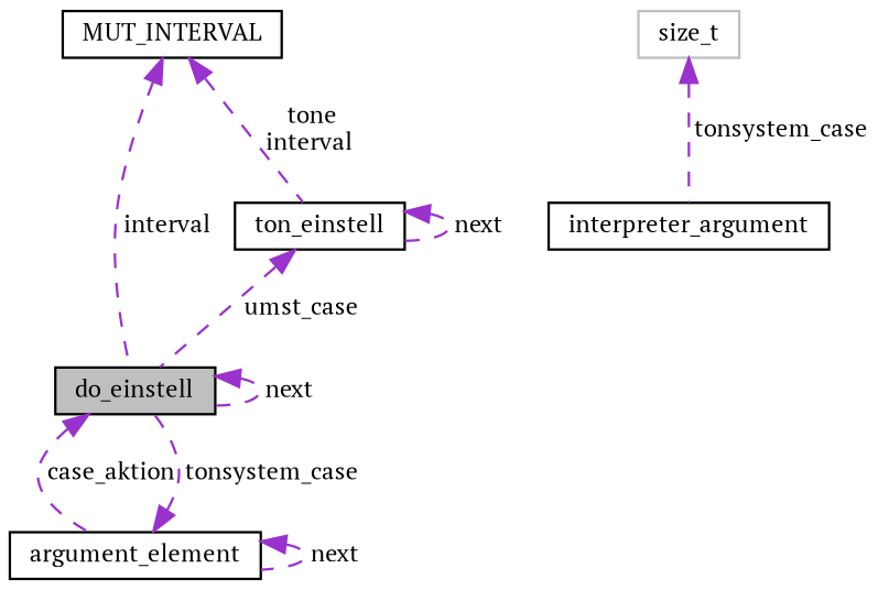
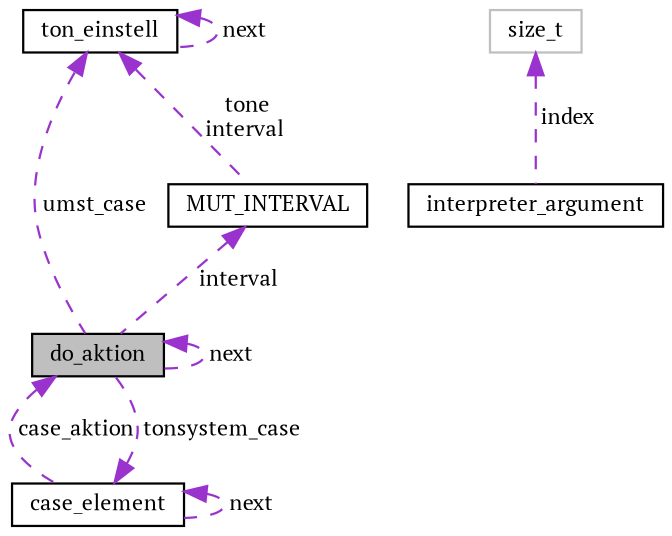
  digraph {
    fontname="PT Serif"
    node [color=black fillcolor=white fontname="PT Serif" fontsize=10 shape=record style=filled]
    edge [color=darkorchid3 dir=back fontname="PT Serif" fontsize=10 labelfontname=Sans labelfontsize=10 style=dashed]
-   n1 [fillcolor=grey75 fontcolor=black height=0.2 label=do_einstell width=0.4]
-   n2 [height=0.2 label=argument_element width=0.4]
+   n1 [fillcolor=grey75 fontcolor=black height=0.2 label=do_aktion width=0.4]
+   n2 [height=0.2 label=case_element width=0.4]
    n3 [height=0.2 label=interpreter_argument width=0.4]
    n4 [color=grey75 height=0.2 label=size_t width=0.4]
    n5 [height=0.2 label=MUT_INTERVAL width=0.4]
    n6 [height=0.2 label=ton_einstell width=0.4]
    n1 -> n1 [label=" next"]
    n1 -> n2 [label=" case_aktion"]
    n2 -> n1 [label=" tonsystem_case"]
    n2 -> n2 [label=" next"]
-   n4 -> n3 [label=" tonsystem_case"]
+   n4 -> n3 [label=" index"]
    n5 -> n1 [label=" interval"]
-   n5 -> n6 [label=" tone\ninterval"]
+   n6 -> n5 [label=" tone\ninterval"]
    n6 -> n1 [label=" umst_case"]
    n6 -> n6 [label=" next"]
  }
